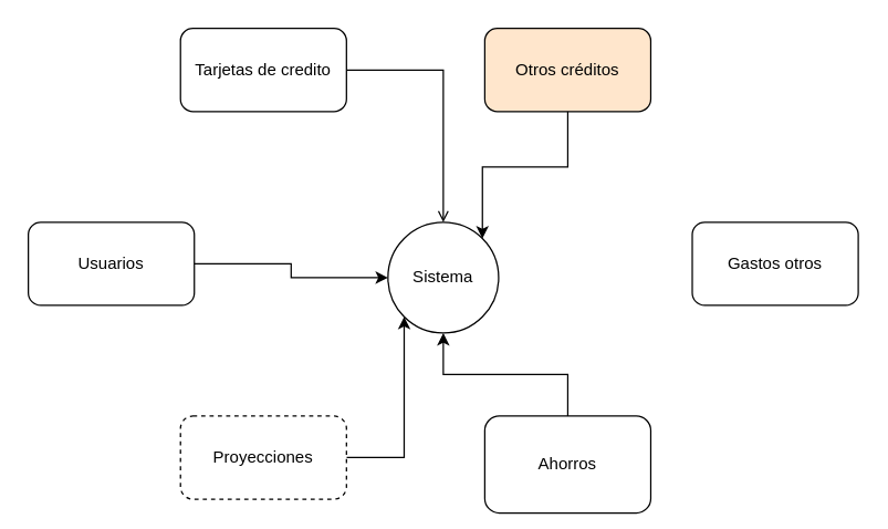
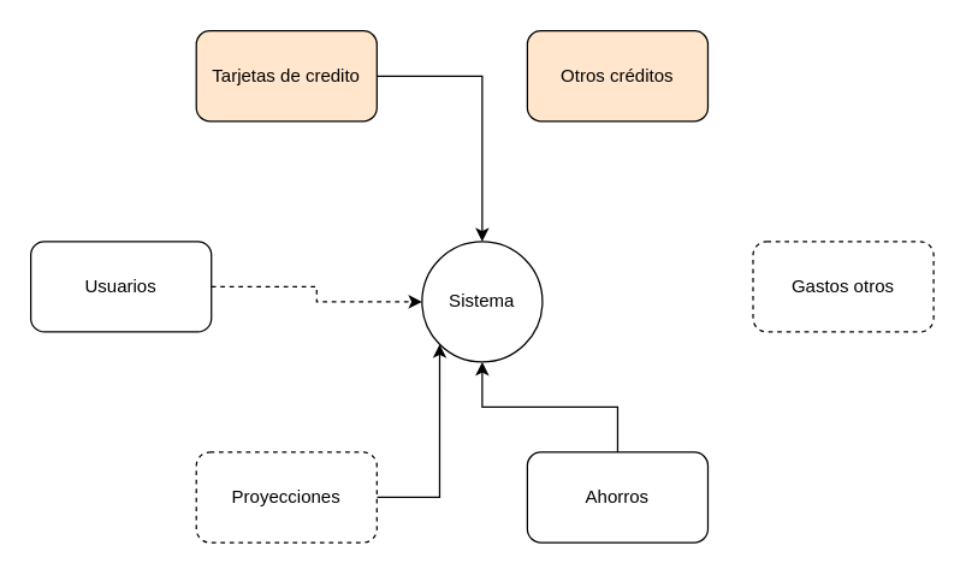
  <mxCell id="0" />
  <mxCell id="1" parent="0" />
  <mxCell id="2" value="Sistema" style="ellipse;whiteSpace=wrap;html=1;aspect=fixed;" vertex="1" parent="1"><mxGeometry x="280" y="160" width="80" height="80" as="geometry" /></mxCell>
- <mxCell id="3" style="edgeStyle=orthogonalEdgeStyle;rounded=0;orthogonalLoop=1;jettySize=auto;html=1;" edge="1" parent="1" source="4" target="2"><mxGeometry relative="1" as="geometry" /></mxCell>
+ <mxCell id="3" style="edgeStyle=orthogonalEdgeStyle;rounded=0;orthogonalLoop=1;jettySize=auto;html=1;dashed=1;" edge="1" parent="1" source="4" target="2"><mxGeometry relative="1" as="geometry" /></mxCell>
  <mxCell id="4" value="Usuarios" style="rounded=1;whiteSpace=wrap;html=1;" vertex="1" parent="1"><mxGeometry x="20" y="160" width="120" height="60" as="geometry" /></mxCell>
- <mxCell id="5" style="edgeStyle=orthogonalEdgeStyle;rounded=0;orthogonalLoop=1;jettySize=auto;html=1;endArrow=open;" edge="1" parent="1" source="6" target="2"><mxGeometry relative="1" as="geometry" /></mxCell>
- <mxCell id="6" value="Tarjetas de credito" style="rounded=1;whiteSpace=wrap;html=1;" vertex="1" parent="1"><mxGeometry x="130" y="20" width="120" height="60" as="geometry" /></mxCell>
- <mxCell id="7" style="edgeStyle=orthogonalEdgeStyle;rounded=0;orthogonalLoop=1;jettySize=auto;html=1;entryX=1;entryY=0;entryDx=0;entryDy=0;" edge="1" parent="1" source="8" target="2"><mxGeometry relative="1" as="geometry" /></mxCell>
+ <mxCell id="5" style="edgeStyle=orthogonalEdgeStyle;rounded=0;orthogonalLoop=1;jettySize=auto;html=1;" edge="1" parent="1" source="6" target="2"><mxGeometry relative="1" as="geometry" /></mxCell>
+ <mxCell id="6" value="Tarjetas de credito" style="rounded=1;whiteSpace=wrap;html=1;fillColor=#ffe6cc;" vertex="1" parent="1"><mxGeometry x="130" y="20" width="120" height="60" as="geometry" /></mxCell>
  <mxCell id="8" value="Otros créditos" style="rounded=1;whiteSpace=wrap;html=1;fillColor=#ffe6cc;" vertex="1" parent="1"><mxGeometry x="350" y="20" width="120" height="60" as="geometry" /></mxCell>
- <mxCell id="9" value="Gastos otros" style="rounded=1;whiteSpace=wrap;html=1;" vertex="1" parent="1"><mxGeometry x="500" y="160" width="120" height="60" as="geometry" /></mxCell>
+ <mxCell id="9" value="Gastos otros" style="rounded=1;whiteSpace=wrap;html=1;dashed=1;" vertex="1" parent="1"><mxGeometry x="500" y="160" width="120" height="60" as="geometry" /></mxCell>
  <mxCell id="10" style="edgeStyle=orthogonalEdgeStyle;rounded=0;orthogonalLoop=1;jettySize=auto;html=1;entryX=0;entryY=1;entryDx=0;entryDy=0;" edge="1" parent="1" source="11" target="2"><mxGeometry relative="1" as="geometry" /></mxCell>
  <mxCell id="11" value="Proyecciones" style="rounded=1;whiteSpace=wrap;html=1;dashed=1;" vertex="1" parent="1"><mxGeometry x="130" y="300" width="120" height="60" as="geometry" /></mxCell>
  <mxCell id="12" style="edgeStyle=orthogonalEdgeStyle;rounded=0;orthogonalLoop=1;jettySize=auto;html=1;" edge="1" parent="1" source="13" target="2"><mxGeometry relative="1" as="geometry" /></mxCell>
- <mxCell id="13" value="Ahorros" style="rounded=1;whiteSpace=wrap;html=1;" vertex="1" parent="1"><mxGeometry x="350" y="300" width="120" height="70" as="geometry" /></mxCell>
+ <mxCell id="13" value="Ahorros" style="rounded=1;whiteSpace=wrap;html=1;" vertex="1" parent="1"><mxGeometry x="350" y="300" width="120" height="60" as="geometry" /></mxCell>
